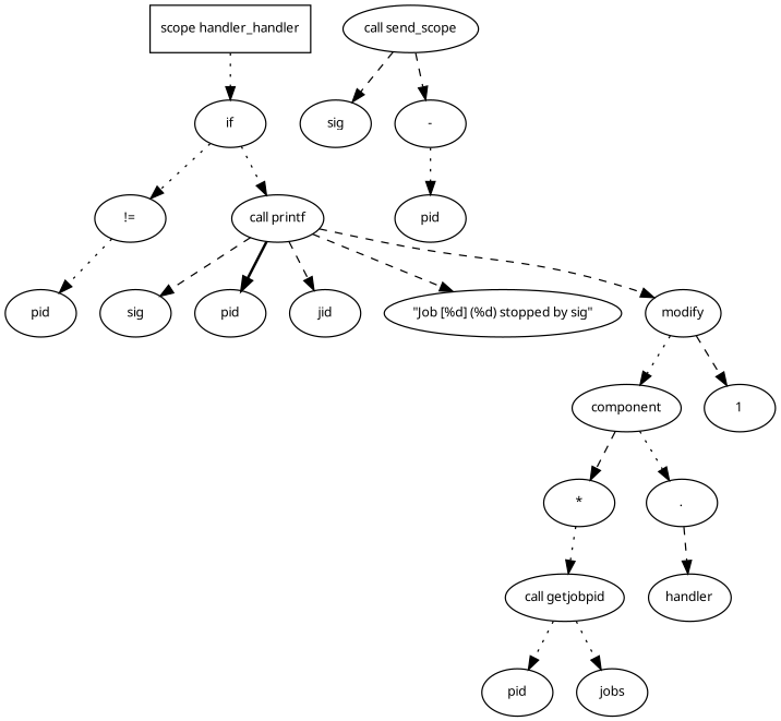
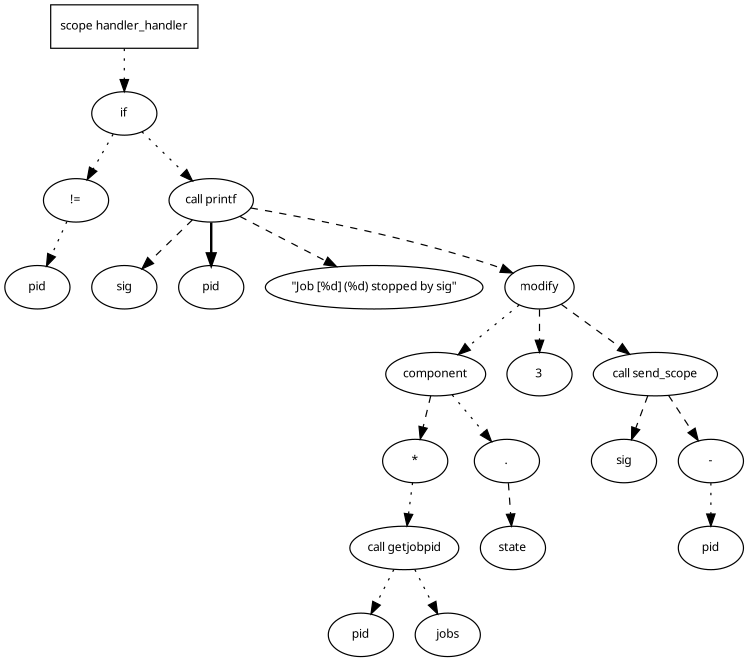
  digraph {
    fontname="Noto Sans"
    fontsize=10
    node [fontname="Noto Sans" fontsize=10 shape=ellipse]
    edge [fontname="Noto Sans" fontsize=10 style=dotted]
    n1 [label="scope handler_handler" shape=box]
    n2 [label=if]
    n3 [label="!="]
    n4 [label="call printf"]
    n5 [label=pid]
    n6 [label=sig]
    n7 [label=pid]
-   n8 [label=jid]
    n9 [label="\"Job [%d] (%d) stopped by sig\""]
    n10 [label=modify]
    n11 [label=component]
-   n12 [label=1]
+   n12 [label=3]
    n13 [label="call send_scope"]
    n14 [label="*"]
    n15 [label="."]
    n16 [label=sig]
    n17 [label="-"]
    n18 [label="call getjobpid"]
-   n19 [label=handler]
+   n19 [label=state]
    n20 [label=pid]
    n21 [label=jobs]
    n22 [label=pid]
    n1 -> n2
    n2 -> n3
    n2 -> n4
    n3 -> n5
    n4 -> n6 [style=dashed]
    n4 -> n7 [style=bold]
-   n4 -> n8 [style=dashed]
    n4 -> n9 [style=dashed]
    n4 -> n10 [style=dashed]
    n10 -> n11
    n10 -> n12 [style=dashed]
+   n10 -> n13 [style=dashed]
    n11 -> n14 [style=dashed]
    n11 -> n15
    n13 -> n16 [style=dashed]
    n13 -> n17 [style=dashed]
    n14 -> n18
    n15 -> n19 [style=dashed]
    n17 -> n22
    n18 -> n20
    n18 -> n21
  }
